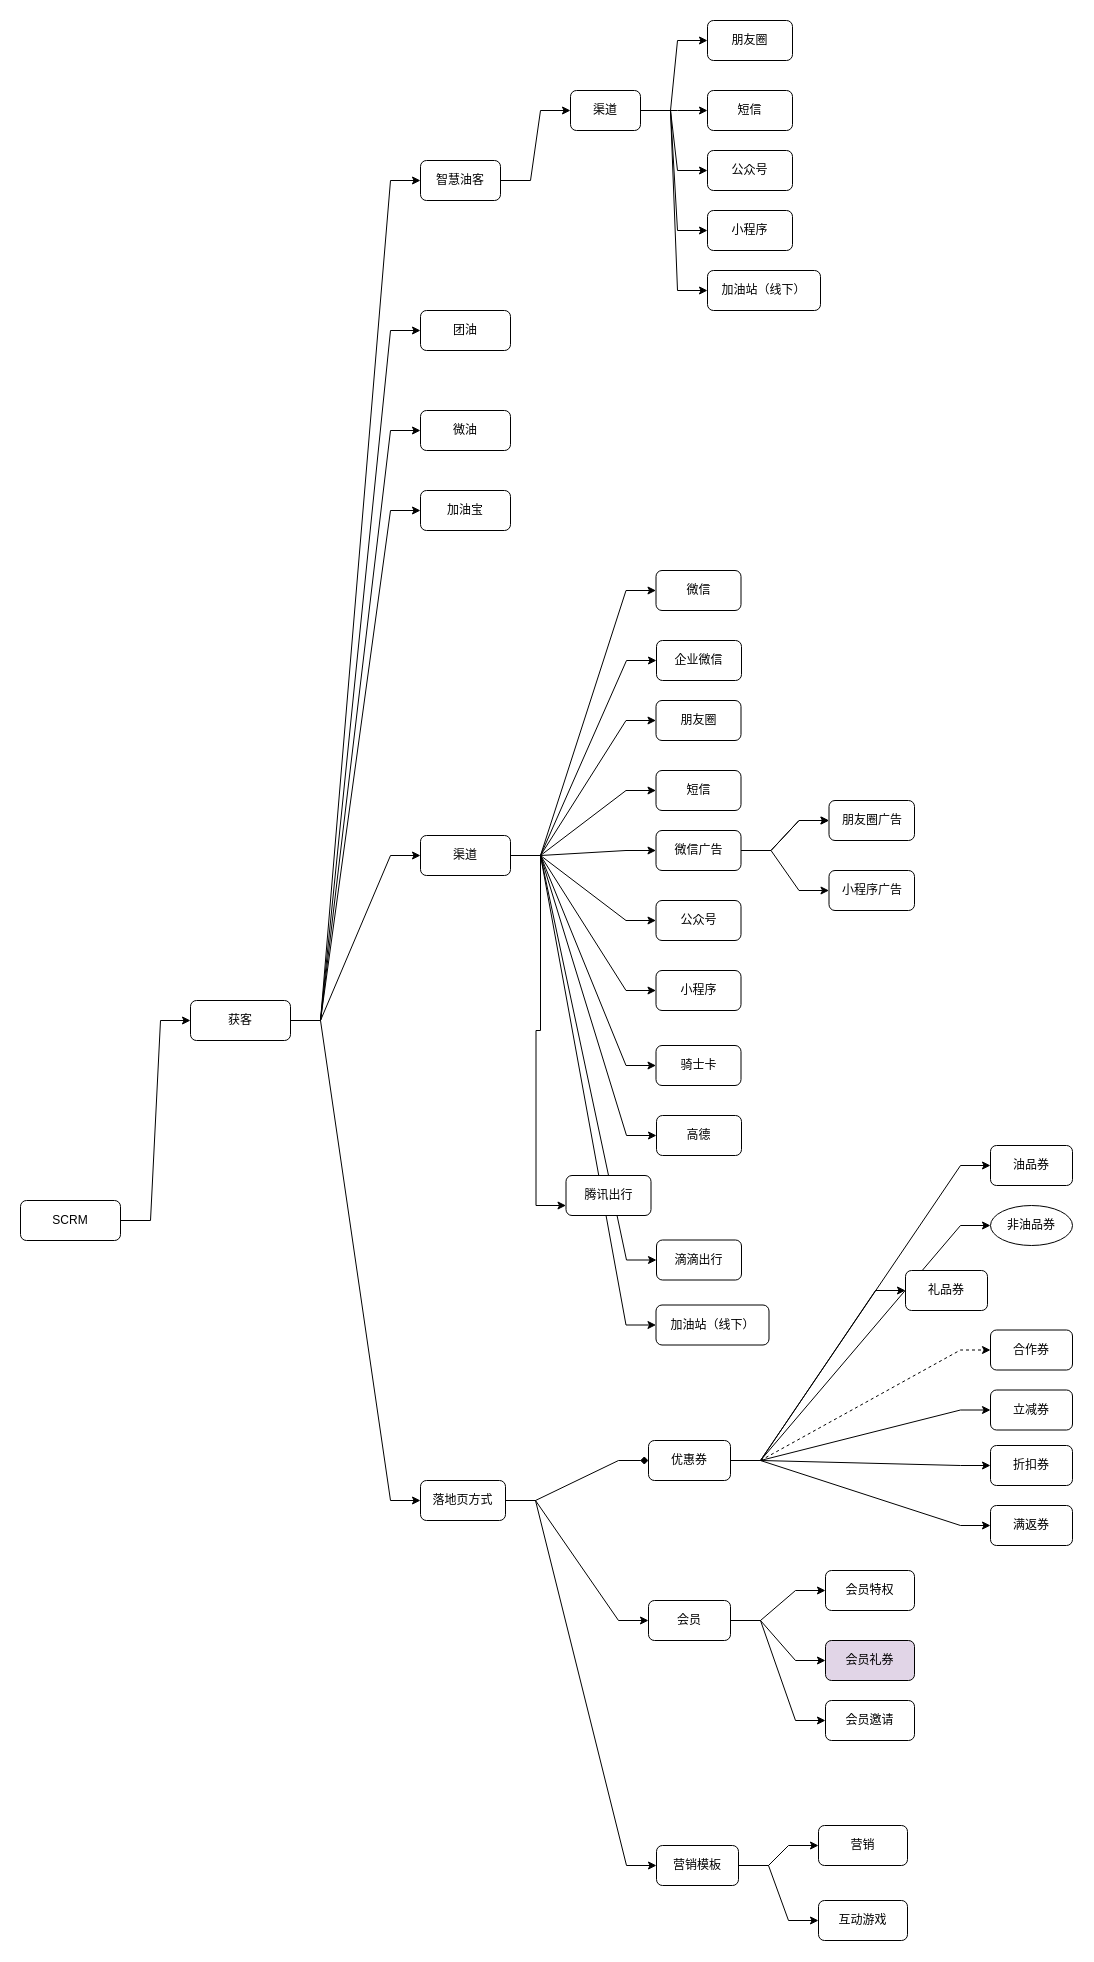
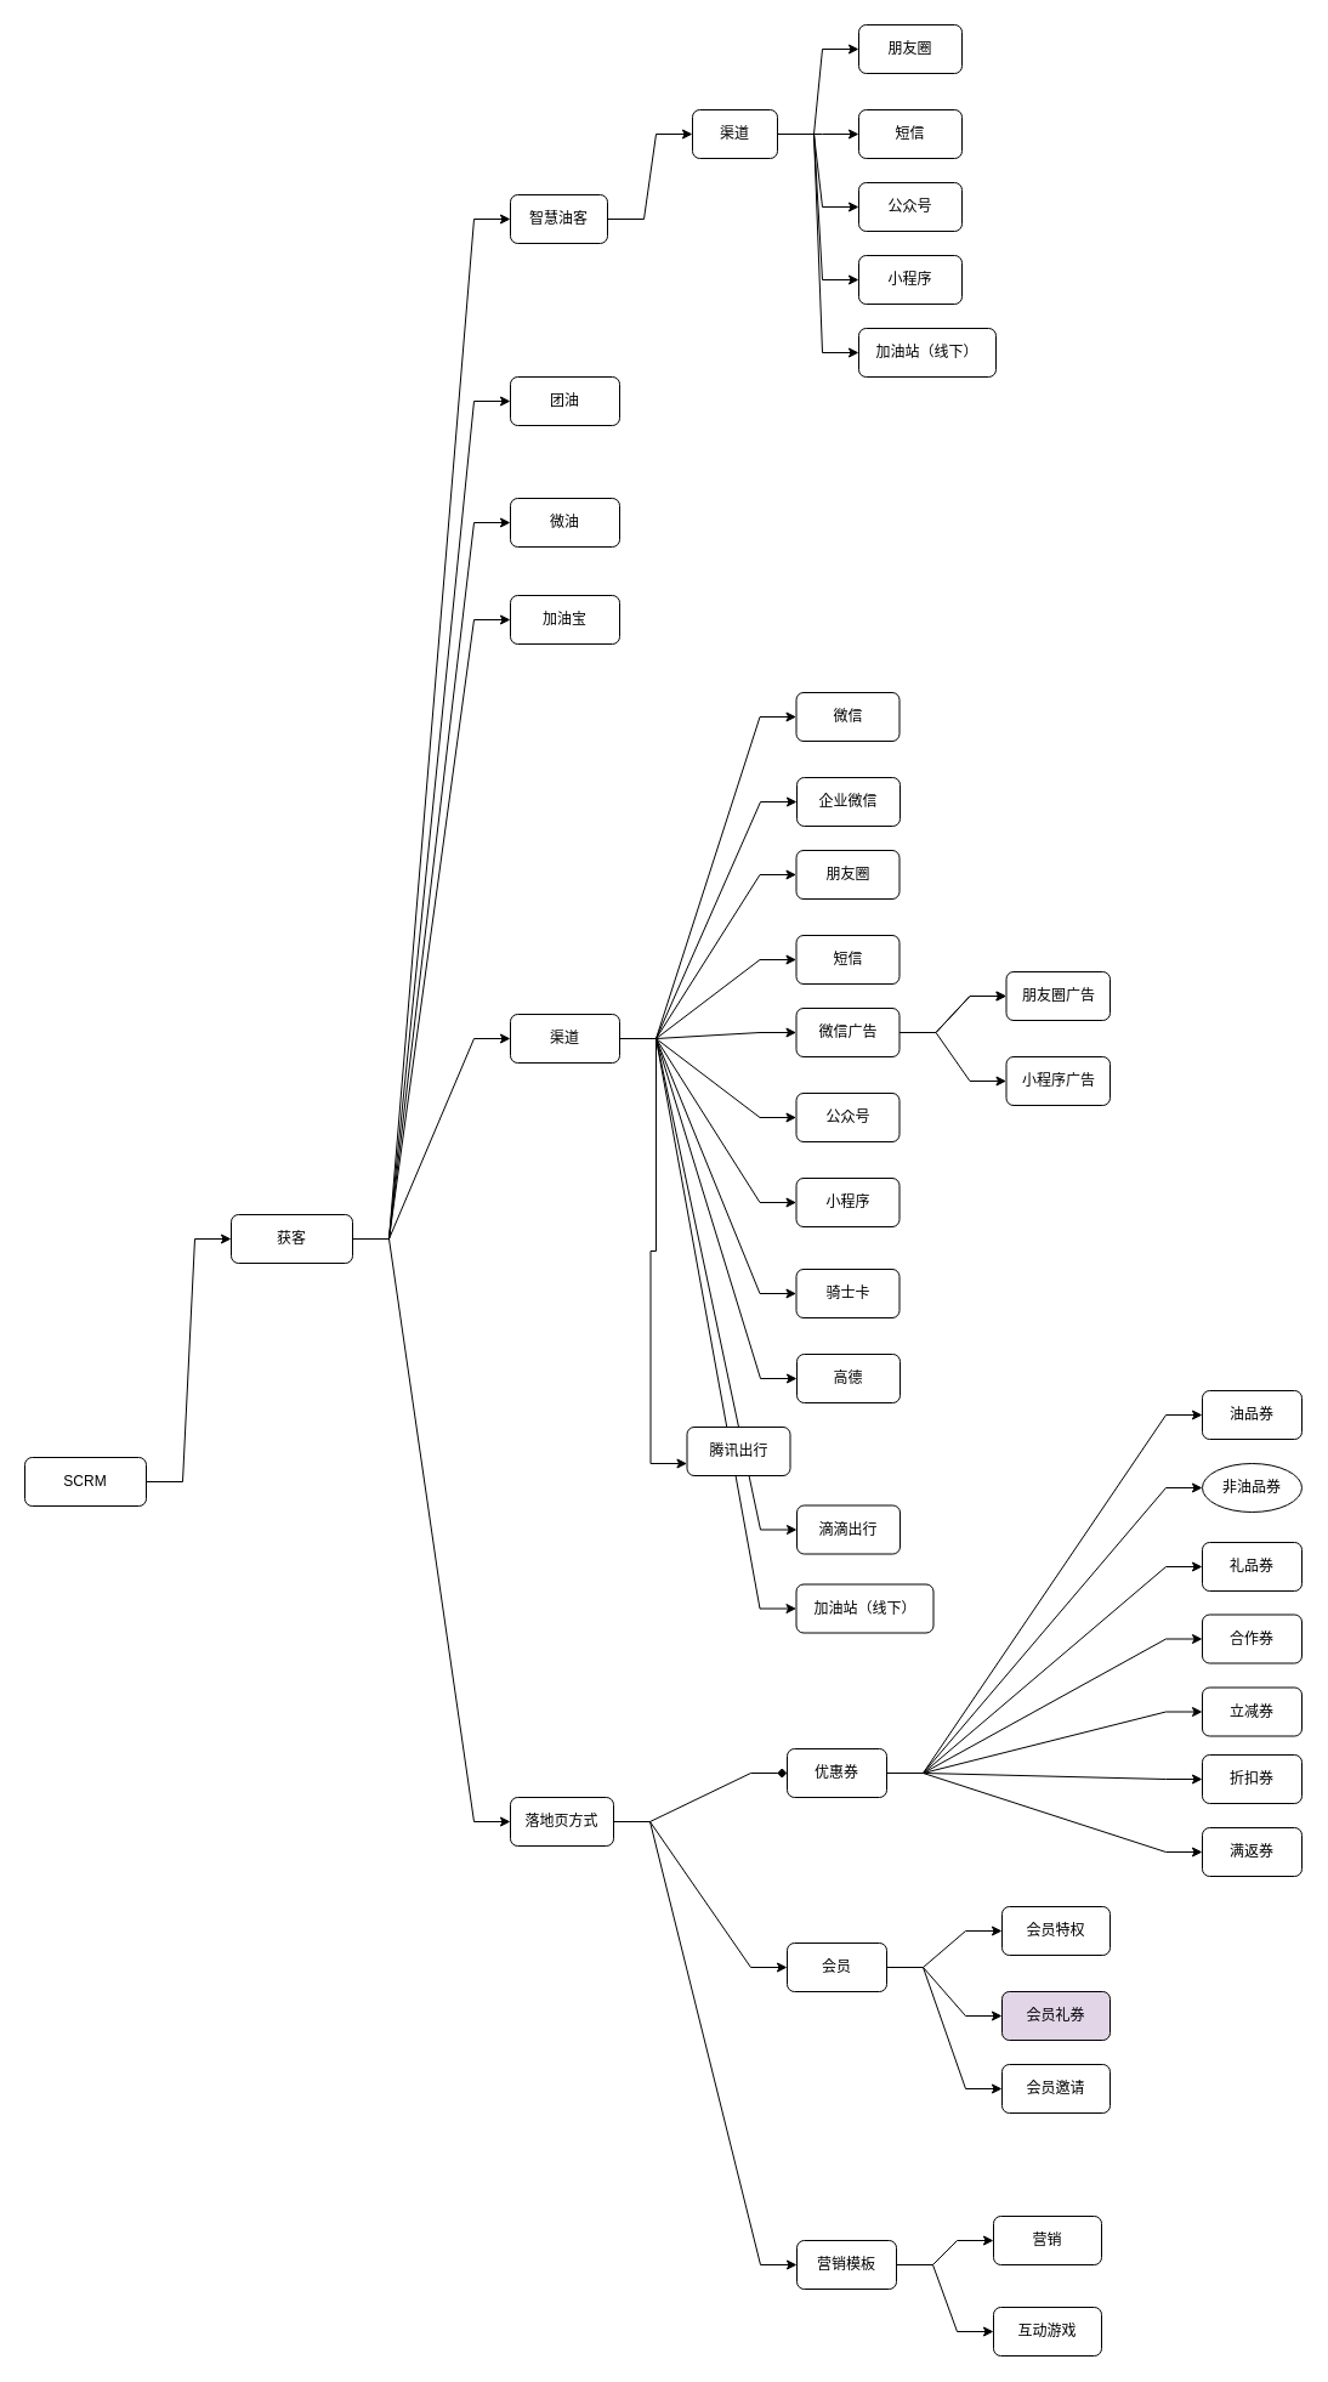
  <mxCell id="0" />
  <mxCell id="1" parent="0" />
  <mxCell id="2" value="" style="edgeStyle=entityRelationEdgeStyle;rounded=0;orthogonalLoop=1;jettySize=auto;html=1;" edge="1" parent="1" target="9" source="87"><mxGeometry relative="1" as="geometry"><mxPoint x="120" y="1205" as="sourcePoint" /></mxGeometry></mxCell>
  <mxCell id="3" style="edgeStyle=entityRelationEdgeStyle;rounded=0;orthogonalLoop=1;jettySize=auto;html=1;" edge="1" parent="1" source="9" target="11"><mxGeometry relative="1" as="geometry" /></mxCell>
  <mxCell id="4" style="edgeStyle=entityRelationEdgeStyle;rounded=0;orthogonalLoop=1;jettySize=auto;html=1;" edge="1" parent="1" source="9" target="12"><mxGeometry relative="1" as="geometry" /></mxCell>
  <mxCell id="5" style="edgeStyle=entityRelationEdgeStyle;rounded=0;orthogonalLoop=1;jettySize=auto;html=1;entryX=0;entryY=0.5;entryDx=0;entryDy=0;" edge="1" parent="1" source="9" target="13"><mxGeometry relative="1" as="geometry" /></mxCell>
  <mxCell id="6" style="edgeStyle=entityRelationEdgeStyle;rounded=0;orthogonalLoop=1;jettySize=auto;html=1;" edge="1" parent="1" source="9" target="14"><mxGeometry relative="1" as="geometry" /></mxCell>
  <mxCell id="7" style="edgeStyle=entityRelationEdgeStyle;rounded=0;orthogonalLoop=1;jettySize=auto;html=1;" edge="1" parent="1" source="9" target="38"><mxGeometry relative="1" as="geometry" /></mxCell>
  <mxCell id="8" value="" style="edgeStyle=entityRelationEdgeStyle;rounded=0;orthogonalLoop=1;jettySize=auto;html=1;" edge="1" parent="1" source="9" target="59"><mxGeometry relative="1" as="geometry" /></mxCell>
  <mxCell id="9" value="获客" style="whiteSpace=wrap;html=1;rounded=1;" vertex="1" parent="1"><mxGeometry x="190" y="1000" width="100" height="40" as="geometry" /></mxCell>
  <mxCell id="10" value="" style="edgeStyle=entityRelationEdgeStyle;rounded=0;orthogonalLoop=1;jettySize=auto;html=1;" edge="1" parent="1" source="11" target="20"><mxGeometry relative="1" as="geometry" /></mxCell>
  <mxCell id="11" value="智慧油客" style="whiteSpace=wrap;html=1;rounded=1;" vertex="1" parent="1"><mxGeometry x="420" y="160" width="80" height="40" as="geometry" /></mxCell>
  <mxCell id="12" value="团油" style="whiteSpace=wrap;html=1;rounded=1;" vertex="1" parent="1"><mxGeometry x="420" y="310" width="90" height="40" as="geometry" /></mxCell>
  <mxCell id="13" value="微油" style="whiteSpace=wrap;html=1;rounded=1;" vertex="1" parent="1"><mxGeometry x="420" y="410" width="90" height="40" as="geometry" /></mxCell>
  <mxCell id="14" value="加油宝" style="whiteSpace=wrap;html=1;rounded=1;" vertex="1" parent="1"><mxGeometry x="420" y="490" width="90" height="40" as="geometry" /></mxCell>
  <mxCell id="15" value="" style="edgeStyle=entityRelationEdgeStyle;rounded=0;orthogonalLoop=1;jettySize=auto;html=1;" edge="1" parent="1" source="20" target="21"><mxGeometry relative="1" as="geometry" /></mxCell>
  <mxCell id="16" style="edgeStyle=entityRelationEdgeStyle;rounded=0;orthogonalLoop=1;jettySize=auto;html=1;" edge="1" parent="1" source="20" target="22"><mxGeometry relative="1" as="geometry" /></mxCell>
  <mxCell id="17" style="edgeStyle=entityRelationEdgeStyle;rounded=0;orthogonalLoop=1;jettySize=auto;html=1;" edge="1" parent="1" source="20" target="23"><mxGeometry relative="1" as="geometry" /></mxCell>
  <mxCell id="18" style="edgeStyle=entityRelationEdgeStyle;rounded=0;orthogonalLoop=1;jettySize=auto;html=1;" edge="1" parent="1" source="20" target="24"><mxGeometry relative="1" as="geometry" /></mxCell>
  <mxCell id="19" style="edgeStyle=entityRelationEdgeStyle;rounded=0;orthogonalLoop=1;jettySize=auto;html=1;" edge="1" parent="1" source="20" target="25"><mxGeometry relative="1" as="geometry" /></mxCell>
  <mxCell id="20" value="渠道" style="whiteSpace=wrap;html=1;rounded=1;" vertex="1" parent="1"><mxGeometry x="570" y="90" width="70" height="40" as="geometry" /></mxCell>
  <mxCell id="21" value="加油站（线下）" style="whiteSpace=wrap;html=1;rounded=1;" vertex="1" parent="1"><mxGeometry x="707" y="270" width="113" height="40" as="geometry" /></mxCell>
  <mxCell id="22" value="短信" style="whiteSpace=wrap;html=1;rounded=1;" vertex="1" parent="1"><mxGeometry x="707" y="90" width="85" height="40" as="geometry" /></mxCell>
  <mxCell id="23" value="朋友圈" style="whiteSpace=wrap;html=1;rounded=1;" vertex="1" parent="1"><mxGeometry x="707" y="20" width="85" height="40" as="geometry" /></mxCell>
  <mxCell id="24" value="公众号" style="whiteSpace=wrap;html=1;rounded=1;" vertex="1" parent="1"><mxGeometry x="707" y="150" width="85" height="40" as="geometry" /></mxCell>
  <mxCell id="25" value="小程序" style="whiteSpace=wrap;html=1;rounded=1;" vertex="1" parent="1"><mxGeometry x="707" y="210" width="85" height="40" as="geometry" /></mxCell>
  <mxCell id="26" value="" style="edgeStyle=entityRelationEdgeStyle;rounded=0;orthogonalLoop=1;jettySize=auto;html=1;" edge="1" parent="1" source="38" target="39"><mxGeometry relative="1" as="geometry" /></mxCell>
  <mxCell id="27" style="edgeStyle=entityRelationEdgeStyle;rounded=0;orthogonalLoop=1;jettySize=auto;html=1;" edge="1" parent="1" source="38" target="40"><mxGeometry relative="1" as="geometry" /></mxCell>
  <mxCell id="28" style="edgeStyle=entityRelationEdgeStyle;rounded=0;orthogonalLoop=1;jettySize=auto;html=1;" edge="1" parent="1" source="38" target="41"><mxGeometry relative="1" as="geometry" /></mxCell>
  <mxCell id="29" style="edgeStyle=entityRelationEdgeStyle;rounded=0;orthogonalLoop=1;jettySize=auto;html=1;" edge="1" parent="1" source="38" target="45"><mxGeometry relative="1" as="geometry" /></mxCell>
  <mxCell id="30" style="edgeStyle=entityRelationEdgeStyle;rounded=0;orthogonalLoop=1;jettySize=auto;html=1;" edge="1" parent="1" source="38" target="46"><mxGeometry relative="1" as="geometry" /></mxCell>
  <mxCell id="31" style="edgeStyle=entityRelationEdgeStyle;rounded=0;orthogonalLoop=1;jettySize=auto;html=1;" edge="1" parent="1" source="38" target="47"><mxGeometry relative="1" as="geometry" /></mxCell>
  <mxCell id="32" style="edgeStyle=entityRelationEdgeStyle;rounded=0;orthogonalLoop=1;jettySize=auto;html=1;" edge="1" parent="1" source="38" target="50"><mxGeometry relative="1" as="geometry" /></mxCell>
  <mxCell id="33" style="edgeStyle=entityRelationEdgeStyle;rounded=0;orthogonalLoop=1;jettySize=auto;html=1;" edge="1" parent="1" source="38" target="51"><mxGeometry relative="1" as="geometry" /></mxCell>
  <mxCell id="34" style="edgeStyle=entityRelationEdgeStyle;rounded=0;orthogonalLoop=1;jettySize=auto;html=1;entryX=0;entryY=0.75;entryDx=0;entryDy=0;" edge="1" parent="1" source="38" target="52"><mxGeometry relative="1" as="geometry" /></mxCell>
  <mxCell id="35" style="edgeStyle=entityRelationEdgeStyle;rounded=0;orthogonalLoop=1;jettySize=auto;html=1;" edge="1" parent="1" source="38" target="53"><mxGeometry relative="1" as="geometry" /></mxCell>
  <mxCell id="36" style="edgeStyle=entityRelationEdgeStyle;rounded=0;orthogonalLoop=1;jettySize=auto;html=1;" edge="1" parent="1" source="38" target="54"><mxGeometry relative="1" as="geometry" /></mxCell>
  <mxCell id="37" style="edgeStyle=entityRelationEdgeStyle;rounded=0;orthogonalLoop=1;jettySize=auto;html=1;" edge="1" parent="1" source="38" target="55"><mxGeometry relative="1" as="geometry" /></mxCell>
  <mxCell id="38" value="渠道" style="whiteSpace=wrap;html=1;rounded=1;" vertex="1" parent="1"><mxGeometry x="420" y="835" width="90" height="40" as="geometry" /></mxCell>
  <mxCell id="39" value="加油站（线下）" style="whiteSpace=wrap;html=1;rounded=1;" vertex="1" parent="1"><mxGeometry x="655.5" y="1304.5" width="113" height="40" as="geometry" /></mxCell>
  <mxCell id="40" value="短信" style="whiteSpace=wrap;html=1;rounded=1;" vertex="1" parent="1"><mxGeometry x="655.5" y="770" width="85" height="40" as="geometry" /></mxCell>
  <mxCell id="41" value="朋友圈" style="whiteSpace=wrap;html=1;rounded=1;" vertex="1" parent="1"><mxGeometry x="655.5" y="700" width="85" height="40" as="geometry" /></mxCell>
  <mxCell id="42" value="" style="edgeStyle=entityRelationEdgeStyle;rounded=0;orthogonalLoop=1;jettySize=auto;html=1;" edge="1" parent="1" source="45" target="48"><mxGeometry relative="1" as="geometry" /></mxCell>
  <mxCell id="43" value="" style="edgeStyle=entityRelationEdgeStyle;rounded=0;orthogonalLoop=1;jettySize=auto;html=1;" edge="1" parent="1" source="45" target="48"><mxGeometry relative="1" as="geometry" /></mxCell>
  <mxCell id="44" style="edgeStyle=entityRelationEdgeStyle;rounded=0;orthogonalLoop=1;jettySize=auto;html=1;" edge="1" parent="1" source="45" target="49"><mxGeometry relative="1" as="geometry" /></mxCell>
  <mxCell id="45" value="微信广告" style="whiteSpace=wrap;html=1;rounded=1;" vertex="1" parent="1"><mxGeometry x="655.5" y="830" width="85" height="40" as="geometry" /></mxCell>
  <mxCell id="46" value="公众号" style="whiteSpace=wrap;html=1;rounded=1;" vertex="1" parent="1"><mxGeometry x="655.5" y="900" width="85" height="40" as="geometry" /></mxCell>
  <mxCell id="47" value="小程序" style="whiteSpace=wrap;html=1;rounded=1;" vertex="1" parent="1"><mxGeometry x="655.5" y="970" width="85" height="40" as="geometry" /></mxCell>
  <mxCell id="48" value="朋友圈广告" style="whiteSpace=wrap;html=1;rounded=1;" vertex="1" parent="1"><mxGeometry x="828.5" y="800" width="85.5" height="40" as="geometry" /></mxCell>
  <mxCell id="49" value="小程序广告" style="whiteSpace=wrap;html=1;rounded=1;" vertex="1" parent="1"><mxGeometry x="828.5" y="870" width="85.5" height="40" as="geometry" /></mxCell>
  <mxCell id="50" value="骑士卡" style="whiteSpace=wrap;html=1;rounded=1;" vertex="1" parent="1"><mxGeometry x="655.5" y="1045" width="85" height="40" as="geometry" /></mxCell>
  <mxCell id="51" value="高德" style="whiteSpace=wrap;html=1;rounded=1;" vertex="1" parent="1"><mxGeometry x="656" y="1115" width="85" height="40" as="geometry" /></mxCell>
  <mxCell id="52" value="腾讯出行" style="whiteSpace=wrap;html=1;rounded=1;" vertex="1" parent="1"><mxGeometry x="565.5" y="1175" width="85" height="40" as="geometry" /></mxCell>
  <mxCell id="53" value="滴滴出行" style="whiteSpace=wrap;html=1;rounded=1;" vertex="1" parent="1"><mxGeometry x="656" y="1239.5" width="85" height="40" as="geometry" /></mxCell>
  <mxCell id="54" value="微信" style="whiteSpace=wrap;html=1;rounded=1;" vertex="1" parent="1"><mxGeometry x="655.5" y="570" width="85" height="40" as="geometry" /></mxCell>
  <mxCell id="55" value="企业微信" style="whiteSpace=wrap;html=1;rounded=1;" vertex="1" parent="1"><mxGeometry x="656" y="640" width="85" height="40" as="geometry" /></mxCell>
  <mxCell id="56" value="" style="edgeStyle=entityRelationEdgeStyle;rounded=0;orthogonalLoop=1;jettySize=auto;html=1;endArrow=diamond;" edge="1" parent="1" source="59" target="67"><mxGeometry relative="1" as="geometry" /></mxCell>
  <mxCell id="57" style="edgeStyle=entityRelationEdgeStyle;rounded=0;orthogonalLoop=1;jettySize=auto;html=1;" edge="1" parent="1" source="59" target="71"><mxGeometry relative="1" as="geometry" /></mxCell>
  <mxCell id="58" style="edgeStyle=entityRelationEdgeStyle;rounded=0;orthogonalLoop=1;jettySize=auto;html=1;entryX=0;entryY=0.5;entryDx=0;entryDy=0;" edge="1" parent="1" source="59" target="74"><mxGeometry relative="1" as="geometry" /></mxCell>
  <mxCell id="59" value="落地页方式" style="whiteSpace=wrap;html=1;rounded=1;" vertex="1" parent="1"><mxGeometry x="420" y="1480" width="85" height="40" as="geometry" /></mxCell>
  <mxCell id="60" style="edgeStyle=entityRelationEdgeStyle;rounded=0;orthogonalLoop=1;jettySize=auto;html=1;" edge="1" parent="1" source="67" target="75"><mxGeometry relative="1" as="geometry" /></mxCell>
  <mxCell id="61" style="edgeStyle=entityRelationEdgeStyle;rounded=0;orthogonalLoop=1;jettySize=auto;html=1;" edge="1" parent="1" source="67" target="76"><mxGeometry relative="1" as="geometry" /></mxCell>
  <mxCell id="62" style="edgeStyle=entityRelationEdgeStyle;rounded=0;orthogonalLoop=1;jettySize=auto;html=1;entryX=0;entryY=0.5;entryDx=0;entryDy=0;" edge="1" parent="1" source="67" target="77"><mxGeometry relative="1" as="geometry" /></mxCell>
- <mxCell id="63" style="edgeStyle=entityRelationEdgeStyle;rounded=0;orthogonalLoop=1;jettySize=auto;html=1;dashed=1;" edge="1" parent="1" source="67" target="78"><mxGeometry relative="1" as="geometry" /></mxCell>
+ <mxCell id="63" style="edgeStyle=entityRelationEdgeStyle;rounded=0;orthogonalLoop=1;jettySize=auto;html=1;" edge="1" parent="1" source="67" target="78"><mxGeometry relative="1" as="geometry" /></mxCell>
  <mxCell id="64" style="edgeStyle=entityRelationEdgeStyle;rounded=0;orthogonalLoop=1;jettySize=auto;html=1;" edge="1" parent="1" source="67" target="79"><mxGeometry relative="1" as="geometry" /></mxCell>
  <mxCell id="65" style="edgeStyle=entityRelationEdgeStyle;rounded=0;orthogonalLoop=1;jettySize=auto;html=1;" edge="1" parent="1" source="67" target="80"><mxGeometry relative="1" as="geometry" /></mxCell>
  <mxCell id="66" style="edgeStyle=entityRelationEdgeStyle;rounded=0;orthogonalLoop=1;jettySize=auto;html=1;" edge="1" parent="1" source="67" target="81"><mxGeometry relative="1" as="geometry" /></mxCell>
  <mxCell id="67" value="优惠券" style="whiteSpace=wrap;html=1;rounded=1;" vertex="1" parent="1"><mxGeometry x="648" y="1440" width="82" height="40" as="geometry" /></mxCell>
  <mxCell id="68" style="edgeStyle=entityRelationEdgeStyle;rounded=0;orthogonalLoop=1;jettySize=auto;html=1;" edge="1" parent="1" source="71" target="84"><mxGeometry relative="1" as="geometry" /></mxCell>
  <mxCell id="69" style="edgeStyle=entityRelationEdgeStyle;rounded=0;orthogonalLoop=1;jettySize=auto;html=1;" edge="1" parent="1" source="71" target="85"><mxGeometry relative="1" as="geometry" /></mxCell>
  <mxCell id="70" style="edgeStyle=entityRelationEdgeStyle;rounded=0;orthogonalLoop=1;jettySize=auto;html=1;" edge="1" parent="1" source="71" target="86"><mxGeometry relative="1" as="geometry" /></mxCell>
  <mxCell id="71" value="会员" style="whiteSpace=wrap;html=1;rounded=1;" vertex="1" parent="1"><mxGeometry x="648" y="1600" width="82" height="40" as="geometry" /></mxCell>
  <mxCell id="72" value="" style="edgeStyle=entityRelationEdgeStyle;rounded=0;orthogonalLoop=1;jettySize=auto;html=1;" edge="1" parent="1" source="74" target="82"><mxGeometry relative="1" as="geometry" /></mxCell>
  <mxCell id="73" style="edgeStyle=entityRelationEdgeStyle;rounded=0;orthogonalLoop=1;jettySize=auto;html=1;" edge="1" parent="1" source="74" target="83"><mxGeometry relative="1" as="geometry" /></mxCell>
  <mxCell id="74" value="营销模板" style="whiteSpace=wrap;html=1;rounded=1;" vertex="1" parent="1"><mxGeometry x="656" y="1845" width="82" height="40" as="geometry" /></mxCell>
  <mxCell id="75" value="油品券" style="whiteSpace=wrap;html=1;rounded=1;" vertex="1" parent="1"><mxGeometry x="990" y="1145" width="82" height="40" as="geometry" /></mxCell>
  <mxCell id="76" value="非油品券" style="ellipse;whiteSpace=wrap;html=1;" vertex="1" parent="1"><mxGeometry x="990" y="1205" width="82" height="40" as="geometry" /></mxCell>
- <mxCell id="77" value="礼品券" style="whiteSpace=wrap;html=1;rounded=1;" vertex="1" parent="1"><mxGeometry x="905" y="1270" width="82" height="40" as="geometry" /></mxCell>
+ <mxCell id="77" value="礼品券" style="whiteSpace=wrap;html=1;rounded=1;" vertex="1" parent="1"><mxGeometry x="990" y="1270" width="82" height="40" as="geometry" /></mxCell>
  <mxCell id="78" value="合作券" style="whiteSpace=wrap;html=1;rounded=1;" vertex="1" parent="1"><mxGeometry x="990" y="1329.5" width="82" height="40" as="geometry" /></mxCell>
  <mxCell id="79" value="立减券" style="whiteSpace=wrap;html=1;rounded=1;" vertex="1" parent="1"><mxGeometry x="990" y="1389.5" width="82" height="40" as="geometry" /></mxCell>
  <mxCell id="80" value="折扣券" style="whiteSpace=wrap;html=1;rounded=1;" vertex="1" parent="1"><mxGeometry x="990" y="1445" width="82" height="40" as="geometry" /></mxCell>
  <mxCell id="81" value="满返券" style="whiteSpace=wrap;html=1;rounded=1;" vertex="1" parent="1"><mxGeometry x="990" y="1505" width="82" height="40" as="geometry" /></mxCell>
  <mxCell id="82" value="营销" style="whiteSpace=wrap;html=1;rounded=1;" vertex="1" parent="1"><mxGeometry x="818" y="1825" width="89" height="40" as="geometry" /></mxCell>
  <mxCell id="83" value="互动游戏" style="whiteSpace=wrap;html=1;rounded=1;" vertex="1" parent="1"><mxGeometry x="818" y="1900" width="89" height="40" as="geometry" /></mxCell>
  <mxCell id="84" value="会员特权" style="whiteSpace=wrap;html=1;rounded=1;" vertex="1" parent="1"><mxGeometry x="825" y="1570" width="89" height="40" as="geometry" /></mxCell>
  <mxCell id="85" value="会员礼券" style="whiteSpace=wrap;html=1;rounded=1;fillColor=#e1d5e7;" vertex="1" parent="1"><mxGeometry x="825" y="1640" width="89" height="40" as="geometry" /></mxCell>
  <mxCell id="86" value="会员邀请" style="whiteSpace=wrap;html=1;rounded=1;" vertex="1" parent="1"><mxGeometry x="825" y="1700" width="89" height="40" as="geometry" /></mxCell>
  <mxCell id="87" value="SCRM" style="whiteSpace=wrap;html=1;rounded=1;" vertex="1" parent="1"><mxGeometry x="20" y="1200" width="100" height="40" as="geometry" /></mxCell>
